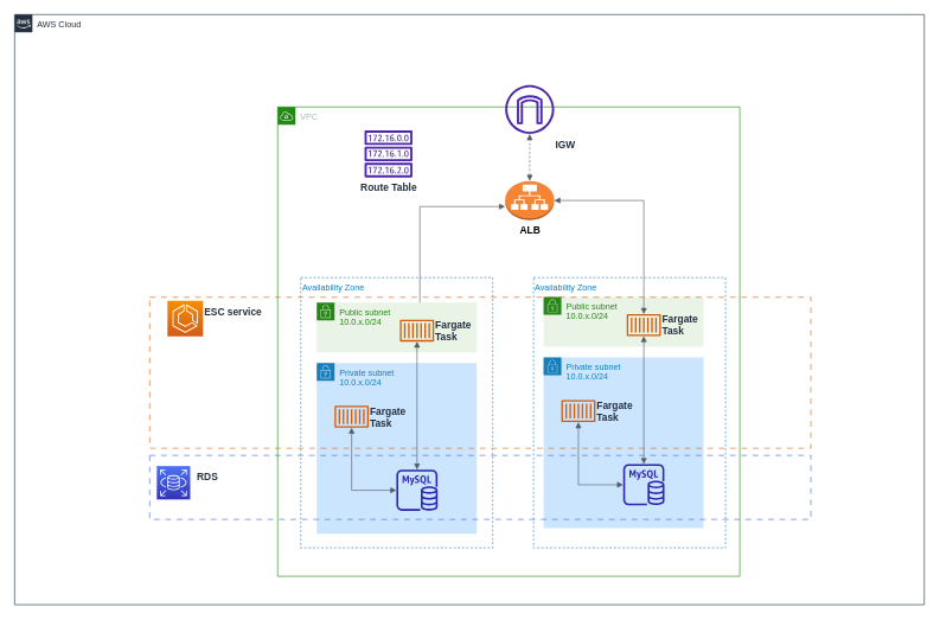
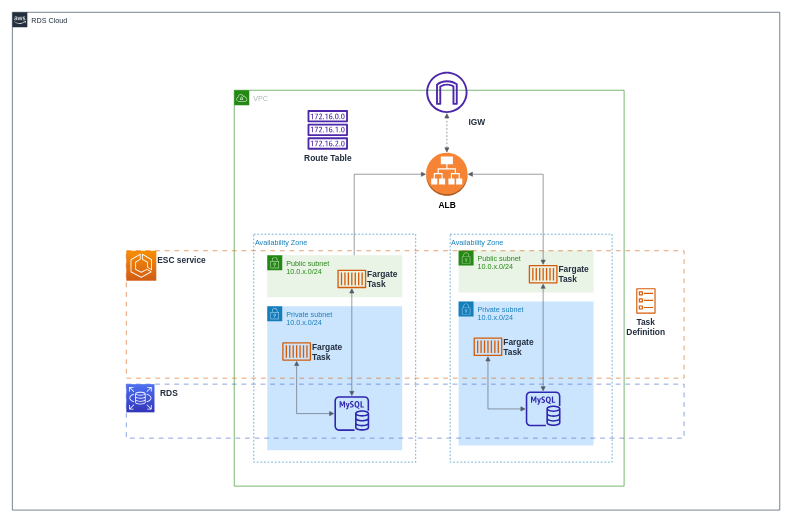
  <mxCell id="0" />
  <mxCell id="1" parent="0" />
- <mxCell id="2" value="AWS Cloud" style="points=[[0,0],[0.25,0],[0.5,0],[0.75,0],[1,0],[1,0.25],[1,0.5],[1,0.75],[1,1],[0.75,1],[0.5,1],[0.25,1],[0,1],[0,0.75],[0,0.5],[0,0.25]];outlineConnect=0;gradientColor=none;html=1;whiteSpace=wrap;fontSize=12;fontStyle=0;container=1;pointerEvents=0;collapsible=0;recursiveResize=0;shape=mxgraph.aws4.group;grIcon=mxgraph.aws4.group_aws_cloud_alt;strokeColor=#232F3E;fillColor=none;verticalAlign=top;align=left;spacingLeft=30;fontColor=#232F3E;dashed=0;" vertex="1" parent="1"><mxGeometry x="20" y="20" width="1279.5" height="830" as="geometry" /></mxCell>
+ <mxCell id="2" value="RDS Cloud" style="points=[[0,0],[0.25,0],[0.5,0],[0.75,0],[1,0],[1,0.25],[1,0.5],[1,0.75],[1,1],[0.75,1],[0.5,1],[0.25,1],[0,1],[0,0.75],[0,0.5],[0,0.25]];outlineConnect=0;gradientColor=none;html=1;whiteSpace=wrap;fontSize=12;fontStyle=0;container=1;pointerEvents=0;collapsible=0;recursiveResize=0;shape=mxgraph.aws4.group;grIcon=mxgraph.aws4.group_aws_cloud_alt;strokeColor=#232F3E;fillColor=none;verticalAlign=top;align=left;spacingLeft=30;fontColor=#232F3E;dashed=0;" vertex="1" parent="1"><mxGeometry x="20" y="20" width="1279.5" height="830" as="geometry" /></mxCell>
  <mxCell id="3" value="VPC" style="points=[[0,0],[0.25,0],[0.5,0],[0.75,0],[1,0],[1,0.25],[1,0.5],[1,0.75],[1,1],[0.75,1],[0.5,1],[0.25,1],[0,1],[0,0.75],[0,0.5],[0,0.25]];outlineConnect=0;gradientColor=none;html=1;whiteSpace=wrap;fontSize=12;fontStyle=0;container=0;pointerEvents=0;collapsible=0;recursiveResize=0;shape=mxgraph.aws4.group;grIcon=mxgraph.aws4.group_vpc;strokeColor=#248814;fillColor=none;verticalAlign=top;align=left;spacingLeft=30;fontColor=#AAB7B8;dashed=0;" vertex="1" parent="2"><mxGeometry x="370" y="130" width="650" height="660" as="geometry" /></mxCell>
  <mxCell id="4" value="Route Table" style="sketch=0;outlineConnect=0;fontColor=#232F3E;gradientColor=none;fillColor=#4D27AA;strokeColor=none;dashed=0;verticalLabelPosition=bottom;verticalAlign=top;align=center;html=1;fontSize=14;fontStyle=1;aspect=fixed;pointerEvents=1;shape=mxgraph.aws4.route_table;" vertex="1" parent="2"><mxGeometry x="492" y="163" width="67.74" height="66" as="geometry" /></mxCell>
- <mxCell id="5" value="ALB" style="outlineConnect=0;dashed=0;verticalLabelPosition=bottom;verticalAlign=top;align=center;html=1;shape=mxgraph.aws3.application_load_balancer;fillColor=#F58534;gradientColor=none;fontStyle=1;fontSize=14;labelPosition=center;" vertex="1" parent="2"><mxGeometry x="690" y="234" width="69" height="55" as="geometry" /></mxCell>
+ <mxCell id="5" value="ALB" style="outlineConnect=0;dashed=0;verticalLabelPosition=bottom;verticalAlign=top;align=center;html=1;shape=mxgraph.aws3.application_load_balancer;fillColor=#F58534;gradientColor=none;fontStyle=1;fontSize=14;labelPosition=center;" vertex="1" parent="2"><mxGeometry x="690" y="234" width="69" height="72" as="geometry" /></mxCell>
  <mxCell id="6" value="IGW" style="sketch=0;outlineConnect=0;fontColor=#232F3E;gradientColor=none;fillColor=#4D27AA;strokeColor=none;dashed=0;verticalLabelPosition=bottom;verticalAlign=top;align=left;html=1;fontSize=14;fontStyle=1;aspect=fixed;pointerEvents=1;shape=mxgraph.aws4.internet_gateway;labelPosition=right;" vertex="1" parent="2"><mxGeometry x="690" y="99" width="69" height="69" as="geometry" /></mxCell>
+ <mxCell id="7" value="Task &lt;br&gt;Definition" style="sketch=0;outlineConnect=0;fontColor=#232F3E;gradientColor=none;fillColor=#D45B07;strokeColor=none;dashed=0;verticalLabelPosition=bottom;verticalAlign=top;align=center;html=1;fontSize=14;fontStyle=1;aspect=fixed;pointerEvents=1;shape=mxgraph.aws4.ecs_task;" vertex="1" parent="2"><mxGeometry x="1040.01" y="460" width="32.71" height="42.43" as="geometry" /></mxCell>
  <mxCell id="8" value="" style="edgeStyle=orthogonalEdgeStyle;html=1;endArrow=block;elbow=vertical;startArrow=block;startFill=1;endFill=1;strokeColor=#545B64;rounded=0;dashed=1;" edge="1" parent="2" source="5" target="6"><mxGeometry width="100" relative="1" as="geometry"><mxPoint x="390" y="190" as="sourcePoint" /><mxPoint x="490" y="190" as="targetPoint" /></mxGeometry></mxCell>
  <mxCell id="9" value="" style="edgeStyle=orthogonalEdgeStyle;html=1;endArrow=block;elbow=vertical;startArrow=block;startFill=1;endFill=1;strokeColor=#545B64;rounded=0;" edge="1" parent="2" source="15" target="5"><mxGeometry width="100" relative="1" as="geometry"><mxPoint x="450" y="370" as="sourcePoint" /><mxPoint x="550" y="370" as="targetPoint" /><Array as="points"><mxPoint x="570" y="270" /></Array></mxGeometry></mxCell>
- <mxCell id="10" value="ESC service" style="sketch=0;points=[[0,0,0],[0.25,0,0],[0.5,0,0],[0.75,0,0],[1,0,0],[0,1,0],[0.25,1,0],[0.5,1,0],[0.75,1,0],[1,1,0],[0,0.25,0],[0,0.5,0],[0,0.75,0],[1,0.25,0],[1,0.5,0],[1,0.75,0]];outlineConnect=0;fontColor=#232F3E;gradientColor=#F78E04;gradientDirection=north;fillColor=#D05C17;strokeColor=#ffffff;dashed=0;verticalLabelPosition=middle;verticalAlign=top;align=left;html=1;fontSize=14;fontStyle=1;aspect=fixed;shape=mxgraph.aws4.resourceIcon;resIcon=mxgraph.aws4.ecs;horizontal=1;fontFamily=Helvetica;labelPosition=right;" vertex="1" parent="2"><mxGeometry x="215" y="402.57" width="50" height="50" as="geometry" /></mxCell>
- <mxCell id="11" value="RDS&lt;br&gt;" style="sketch=0;points=[[0,0,0],[0.25,0,0],[0.5,0,0],[0.75,0,0],[1,0,0],[0,1,0],[0.25,1,0],[0.5,1,0],[0.75,1,0],[1,1,0],[0,0.25,0],[0,0.5,0],[0,0.75,0],[1,0.25,0],[1,0.5,0],[1,0.75,0]];outlineConnect=0;fontColor=#232F3E;gradientColor=#4D72F3;gradientDirection=north;fillColor=#3334B9;strokeColor=#ffffff;dashed=0;verticalLabelPosition=middle;verticalAlign=top;align=center;html=1;fontSize=14;fontStyle=1;aspect=fixed;shape=mxgraph.aws4.resourceIcon;resIcon=mxgraph.aws4.rds;labelPosition=right;" vertex="1" parent="2"><mxGeometry x="200" y="635" width="47" height="47" as="geometry" /></mxCell>
+ <mxCell id="10" value="ESC service" style="sketch=0;points=[[0,0,0],[0.25,0,0],[0.5,0,0],[0.75,0,0],[1,0,0],[0,1,0],[0.25,1,0],[0.5,1,0],[0.75,1,0],[1,1,0],[0,0.25,0],[0,0.5,0],[0,0.75,0],[1,0.25,0],[1,0.5,0],[1,0.75,0]];outlineConnect=0;fontColor=#232F3E;gradientColor=#F78E04;gradientDirection=north;fillColor=#D05C17;strokeColor=#ffffff;dashed=0;verticalLabelPosition=middle;verticalAlign=top;align=left;html=1;fontSize=14;fontStyle=1;aspect=fixed;shape=mxgraph.aws4.resourceIcon;resIcon=mxgraph.aws4.ecs;horizontal=1;fontFamily=Helvetica;labelPosition=right;" vertex="1" parent="2"><mxGeometry x="190" y="397.57" width="50" height="50" as="geometry" /></mxCell>
+ <mxCell id="11" value="RDS&lt;br&gt;" style="sketch=0;points=[[0,0,0],[0.25,0,0],[0.5,0,0],[0.75,0,0],[1,0,0],[0,1,0],[0.25,1,0],[0.5,1,0],[0.75,1,0],[1,1,0],[0,0.25,0],[0,0.5,0],[0,0.75,0],[1,0.25,0],[1,0.5,0],[1,0.75,0]];outlineConnect=0;fontColor=#232F3E;gradientColor=#4D72F3;gradientDirection=north;fillColor=#3334B9;strokeColor=#ffffff;dashed=0;verticalLabelPosition=middle;verticalAlign=top;align=center;html=1;fontSize=14;fontStyle=1;aspect=fixed;shape=mxgraph.aws4.resourceIcon;resIcon=mxgraph.aws4.rds;labelPosition=right;" vertex="1" parent="2"><mxGeometry x="190" y="620" width="47" height="47" as="geometry" /></mxCell>
  <mxCell id="12" style="edgeStyle=orthogonalEdgeStyle;rounded=0;orthogonalLoop=1;jettySize=auto;html=1;exitX=0.5;exitY=1;exitDx=0;exitDy=0;exitPerimeter=0;" edge="1" parent="2" source="11" target="11"><mxGeometry relative="1" as="geometry" /></mxCell>
  <mxCell id="13" value="" style="group" vertex="1" connectable="0" parent="2"><mxGeometry x="402.5" y="370" width="270" height="380" as="geometry" /></mxCell>
  <mxCell id="14" value="Public subnet&lt;br&gt;10.0.x.0/24" style="points=[[0,0],[0.25,0],[0.5,0],[0.75,0],[1,0],[1,0.25],[1,0.5],[1,0.75],[1,1],[0.75,1],[0.5,1],[0.25,1],[0,1],[0,0.75],[0,0.5],[0,0.25]];outlineConnect=0;gradientColor=none;html=1;whiteSpace=wrap;fontSize=12;fontStyle=0;container=1;pointerEvents=0;collapsible=0;recursiveResize=0;shape=mxgraph.aws4.group;grIcon=mxgraph.aws4.group_security_group;grStroke=0;strokeColor=#248814;fillColor=#E9F3E6;verticalAlign=top;align=left;spacingLeft=30;fontColor=#248814;dashed=0;" vertex="1" parent="13"><mxGeometry x="22.5" y="35" width="225" height="70" as="geometry" /></mxCell>
  <mxCell id="15" value="Fargate &lt;br&gt;Task" style="sketch=0;outlineConnect=0;fontColor=#232F3E;gradientColor=none;fillColor=#D45B07;strokeColor=none;dashed=0;verticalLabelPosition=middle;verticalAlign=middle;align=left;html=1;fontSize=14;fontStyle=1;aspect=fixed;pointerEvents=1;shape=mxgraph.aws4.container_1;labelPosition=right;" vertex="1" parent="14"><mxGeometry x="117" y="24.0" width="48" height="31" as="geometry" /></mxCell>
  <mxCell id="16" value="Private subnet&lt;br&gt;10.0.x.0/24" style="points=[[0,0],[0.25,0],[0.5,0],[0.75,0],[1,0],[1,0.25],[1,0.5],[1,0.75],[1,1],[0.75,1],[0.5,1],[0.25,1],[0,1],[0,0.75],[0,0.5],[0,0.25]];outlineConnect=0;gradientColor=none;html=1;whiteSpace=wrap;fontSize=12;fontStyle=0;container=1;pointerEvents=0;collapsible=0;recursiveResize=0;shape=mxgraph.aws4.group;grIcon=mxgraph.aws4.group_security_group;grStroke=0;strokeColor=#147EBA;fillColor=#CCE5FF;verticalAlign=top;align=left;spacingLeft=30;fontColor=#147EBA;dashed=0;" vertex="1" parent="13"><mxGeometry x="22.5" y="120" width="225" height="240" as="geometry" /></mxCell>
  <mxCell id="17" value="Fargate &lt;br&gt;Task" style="sketch=0;outlineConnect=0;fontColor=#232F3E;gradientColor=none;fillColor=#D45B07;strokeColor=none;dashed=0;verticalLabelPosition=middle;verticalAlign=middle;align=left;html=1;fontSize=14;fontStyle=1;aspect=fixed;pointerEvents=1;shape=mxgraph.aws4.container_1;labelPosition=right;" vertex="1" parent="16"><mxGeometry x="25" y="60" width="48" height="31" as="geometry" /></mxCell>
  <mxCell id="18" value="Availability Zone" style="fillColor=none;strokeColor=#147EBA;dashed=1;verticalAlign=top;fontStyle=0;fontColor=#147EBA;whiteSpace=wrap;html=1;labelPosition=center;verticalLabelPosition=middle;align=left;" vertex="1" parent="13"><mxGeometry width="270" height="380" as="geometry" /></mxCell>
  <mxCell id="19" value="" style="edgeStyle=orthogonalEdgeStyle;html=1;endArrow=block;elbow=vertical;startArrow=block;startFill=1;endFill=1;strokeColor=#545B64;rounded=0;" edge="1" parent="13" source="15" target="20"><mxGeometry width="100" relative="1" as="geometry"><mxPoint x="117.5" as="sourcePoint" /><mxPoint x="217.5" as="targetPoint" /></mxGeometry></mxCell>
  <mxCell id="20" value="" style="sketch=0;outlineConnect=0;fontColor=#232F3E;gradientColor=none;fillColor=#2E27AD;strokeColor=none;dashed=0;verticalLabelPosition=bottom;verticalAlign=top;align=center;html=1;fontSize=12;fontStyle=0;aspect=fixed;pointerEvents=1;shape=mxgraph.aws4.rds_mysql_instance;" vertex="1" parent="13"><mxGeometry x="134.5" y="270" width="58" height="58" as="geometry" /></mxCell>
  <mxCell id="21" value="" style="edgeStyle=orthogonalEdgeStyle;html=1;endArrow=block;elbow=vertical;startArrow=block;startFill=1;endFill=1;strokeColor=#545B64;rounded=0;" edge="1" parent="13" source="20" target="17"><mxGeometry width="100" relative="1" as="geometry"><mxPoint x="47.5" as="sourcePoint" /><mxPoint x="147.5" as="targetPoint" /></mxGeometry></mxCell>
  <mxCell id="22" value="Public subnet&lt;br&gt;10.0.x.0/24" style="points=[[0,0],[0.25,0],[0.5,0],[0.75,0],[1,0],[1,0.25],[1,0.5],[1,0.75],[1,1],[0.75,1],[0.5,1],[0.25,1],[0,1],[0,0.75],[0,0.5],[0,0.25]];outlineConnect=0;gradientColor=none;html=1;whiteSpace=wrap;fontSize=12;fontStyle=0;container=1;pointerEvents=0;collapsible=0;recursiveResize=0;shape=mxgraph.aws4.group;grIcon=mxgraph.aws4.group_security_group;grStroke=0;strokeColor=#248814;fillColor=#E9F3E6;verticalAlign=top;align=left;spacingLeft=30;fontColor=#248814;dashed=0;" vertex="1" parent="2"><mxGeometry x="744" y="397.22" width="225" height="70" as="geometry" /></mxCell>
  <mxCell id="23" value="Fargate &lt;br&gt;Task" style="sketch=0;outlineConnect=0;fontColor=#232F3E;gradientColor=none;fillColor=#D45B07;strokeColor=none;dashed=0;verticalLabelPosition=middle;verticalAlign=middle;align=left;html=1;fontSize=14;fontStyle=1;aspect=fixed;pointerEvents=1;shape=mxgraph.aws4.container_1;labelPosition=right;" vertex="1" parent="22"><mxGeometry x="117" y="24.0" width="48" height="31" as="geometry" /></mxCell>
  <mxCell id="24" value="Private subnet&lt;br&gt;10.0.x.0/24" style="points=[[0,0],[0.25,0],[0.5,0],[0.75,0],[1,0],[1,0.25],[1,0.5],[1,0.75],[1,1],[0.75,1],[0.5,1],[0.25,1],[0,1],[0,0.75],[0,0.5],[0,0.25]];outlineConnect=0;gradientColor=none;html=1;whiteSpace=wrap;fontSize=12;fontStyle=0;container=1;pointerEvents=0;collapsible=0;recursiveResize=0;shape=mxgraph.aws4.group;grIcon=mxgraph.aws4.group_security_group;grStroke=0;strokeColor=#147EBA;fillColor=#CCE5FF;verticalAlign=top;align=left;spacingLeft=30;fontColor=#147EBA;dashed=0;" vertex="1" parent="2"><mxGeometry x="744" y="482.22" width="225" height="240" as="geometry" /></mxCell>
  <mxCell id="25" value="Fargate &lt;br&gt;Task" style="sketch=0;outlineConnect=0;fontColor=#232F3E;gradientColor=none;fillColor=#D45B07;strokeColor=none;dashed=0;verticalLabelPosition=middle;verticalAlign=middle;align=left;html=1;fontSize=14;fontStyle=1;aspect=fixed;pointerEvents=1;shape=mxgraph.aws4.container_1;labelPosition=right;" vertex="1" parent="24"><mxGeometry x="25" y="60" width="48" height="31" as="geometry" /></mxCell>
  <mxCell id="26" value="Availability Zone" style="fillColor=none;strokeColor=#147EBA;dashed=1;verticalAlign=top;fontStyle=0;fontColor=#147EBA;whiteSpace=wrap;html=1;labelPosition=center;verticalLabelPosition=middle;align=left;" vertex="1" parent="2"><mxGeometry x="730" y="370" width="270" height="380" as="geometry" /></mxCell>
  <mxCell id="27" value="" style="edgeStyle=orthogonalEdgeStyle;html=1;endArrow=block;elbow=vertical;startArrow=block;startFill=1;endFill=1;strokeColor=#545B64;rounded=0;" edge="1" parent="2" source="23" target="28"><mxGeometry width="100" relative="1" as="geometry"><mxPoint x="839" y="362.22" as="sourcePoint" /><mxPoint x="939" y="362.22" as="targetPoint" /></mxGeometry></mxCell>
  <mxCell id="28" value="" style="sketch=0;outlineConnect=0;fontColor=#232F3E;gradientColor=none;fillColor=#2E27AD;strokeColor=none;dashed=0;verticalLabelPosition=bottom;verticalAlign=top;align=center;html=1;fontSize=12;fontStyle=0;aspect=fixed;pointerEvents=1;shape=mxgraph.aws4.rds_mysql_instance;" vertex="1" parent="2"><mxGeometry x="856" y="632.22" width="58" height="58" as="geometry" /></mxCell>
  <mxCell id="29" value="" style="edgeStyle=orthogonalEdgeStyle;html=1;endArrow=block;elbow=vertical;startArrow=block;startFill=1;endFill=1;strokeColor=#545B64;rounded=0;" edge="1" parent="2" source="28" target="25"><mxGeometry width="100" relative="1" as="geometry"><mxPoint x="769" y="362.22" as="sourcePoint" /><mxPoint x="869" y="362.22" as="targetPoint" /></mxGeometry></mxCell>
  <mxCell id="30" value="" style="edgeStyle=orthogonalEdgeStyle;html=1;endArrow=block;elbow=vertical;startArrow=block;startFill=1;endFill=1;strokeColor=#545B64;rounded=0;exitX=1;exitY=0.5;exitDx=0;exitDy=0;exitPerimeter=0;" edge="1" parent="2" source="5" target="23"><mxGeometry width="100" relative="1" as="geometry"><mxPoint x="610" y="470" as="sourcePoint" /><mxPoint x="710" y="470" as="targetPoint" /></mxGeometry></mxCell>
  <mxCell id="31" value="" style="dashed=1;verticalAlign=middle;fontStyle=0;whiteSpace=wrap;html=1;strokeWidth=1;fillColor=none;strokeColor=#4563cd;dashPattern=8 8;labelPosition=right;verticalLabelPosition=middle;align=left;" vertex="1" parent="2"><mxGeometry x="190" y="620" width="930" height="90" as="geometry" /></mxCell>
  <mxCell id="32" value="" style="dashed=1;verticalAlign=middle;fontStyle=0;whiteSpace=wrap;html=1;strokeWidth=1;fillColor=none;strokeColor=#d56215;dashPattern=8 8;labelPosition=right;verticalLabelPosition=middle;align=left;" vertex="1" parent="2"><mxGeometry x="190" y="397.57" width="930" height="212.43" as="geometry" /></mxCell>
